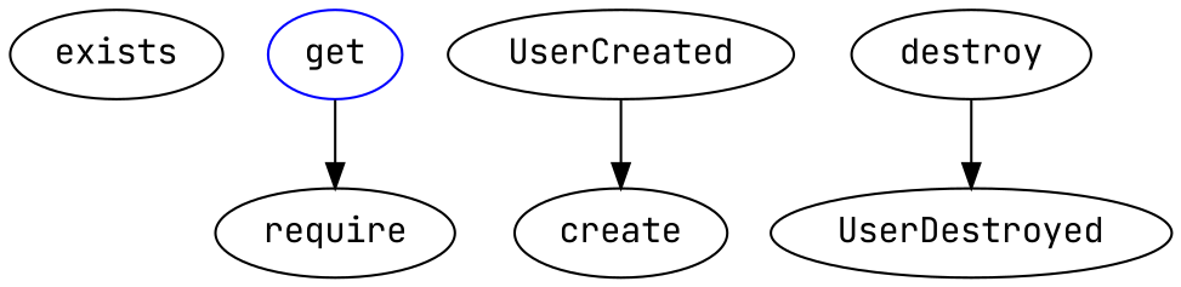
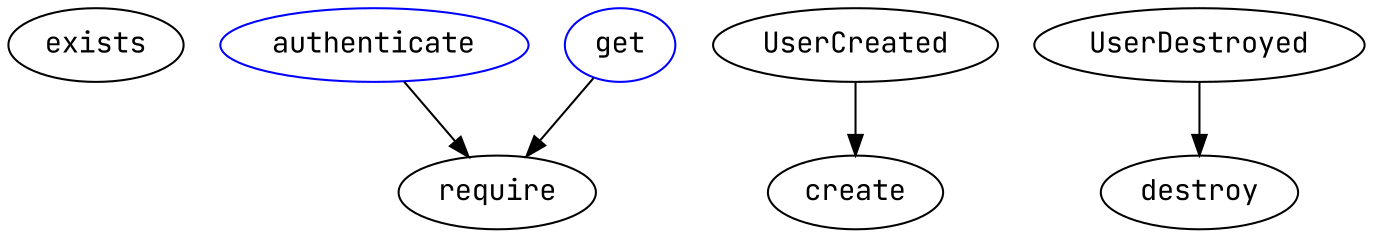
  strict digraph {
    fontname="JetBrains Mono"
    node [fontname="JetBrains Mono"]
    edge [fontname="JetBrains Mono"]
    exists [color=black]
+   authenticate [color=blue]
    require
    UserCreated
    create
    destroy
    UserDestroyed
    get [color=blue]
+   authenticate -> require
    UserCreated -> create
-   destroy -> UserDestroyed
+   UserDestroyed -> destroy
    get -> require
  }
